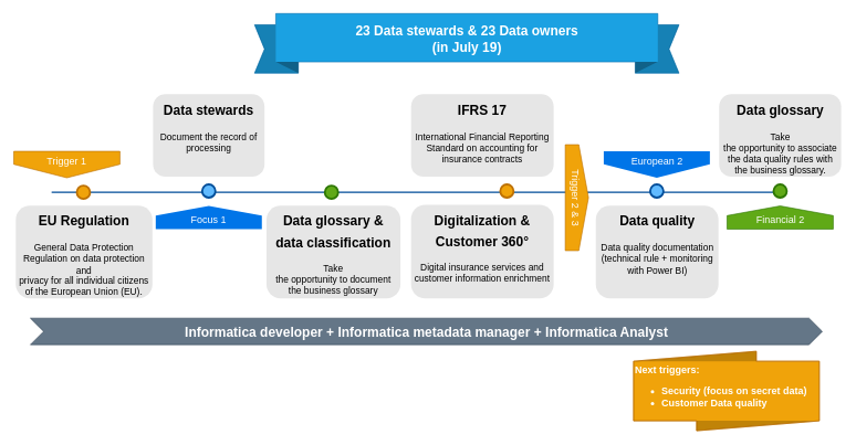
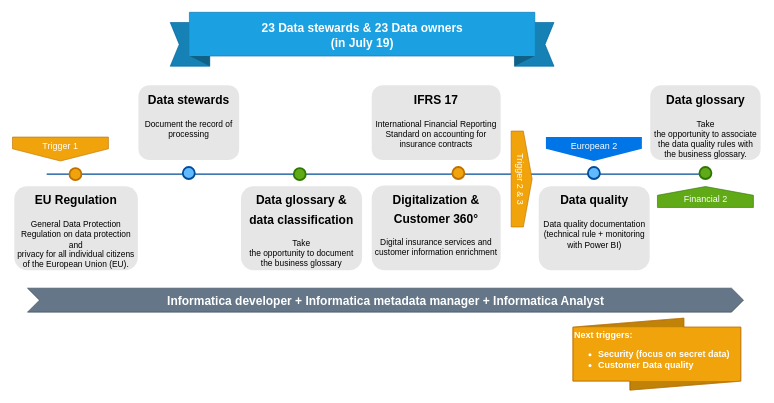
  <mxCell id="0" />
  <mxCell id="1" parent="0" />
  <mxCell id="2" value="&lt;p class=&quot;MsoNormal&quot; style=&quot;font-size: 20px;&quot;&gt;Informatica developer + Informatica metadata manager + Informatica Analyst&lt;/p&gt;" style="html=1;shape=mxgraph.infographic.ribbonSimple;notch1=20;notch2=20;fillColor=#647687;strokeColor=#314354;align=center;verticalAlign=middle;fontColor=#ffffff;fontSize=20;fontStyle=1;" parent="1" vertex="1"><mxGeometry x="45" y="480" width="1194" height="40" as="geometry" /></mxCell>
  <mxCell id="3" value="" style="line;strokeWidth=2;html=1;fillColor=none;fontSize=28;fontColor=#004D99;strokeColor=#004D99;" parent="1" vertex="1"><mxGeometry x="77" y="285" width="1100" height="10" as="geometry" /></mxCell>
  <mxCell id="4" value="Trigger 1" style="shape=offPageConnector;whiteSpace=wrap;html=1;fillColor=#f0a30a;fontSize=15;fontColor=#ffffff;size=0.509;verticalAlign=top;strokeColor=#BD7000;" parent="1" vertex="1"><mxGeometry x="20" y="228" width="160" height="40" as="geometry" /></mxCell>
- <mxCell id="5" value="&lt;span&gt;Focus 1&lt;/span&gt;" style="shape=offPageConnector;whiteSpace=wrap;html=1;fillColor=#0075E8;fontSize=15;fontColor=#FFFFFF;size=0.418;flipV=1;verticalAlign=bottom;strokeColor=none;spacingBottom=4;" parent="1" vertex="1"><mxGeometry x="234" y="310.5" width="160" height="35" as="geometry" /></mxCell>
  <mxCell id="6" value="&lt;span&gt;Trigger 2 &amp;amp; 3&lt;/span&gt;" style="shape=offPageConnector;whiteSpace=wrap;html=1;fillColor=#f0a30a;fontSize=15;fontColor=#ffffff;size=0.418;flipV=1;verticalAlign=bottom;strokeColor=#BD7000;spacingBottom=4;rotation=90;" parent="1" vertex="1"><mxGeometry x="789" y="280.5" width="160" height="35" as="geometry" /></mxCell>
  <mxCell id="7" value="" style="ellipse;whiteSpace=wrap;html=1;fillColor=#f0a30a;fontSize=28;strokeWidth=3;strokeColor=#BD7000;fontColor=#ffffff;" parent="1" vertex="1"><mxGeometry x="115" y="280" width="20" height="20" as="geometry" /></mxCell>
  <mxCell id="8" value="" style="ellipse;whiteSpace=wrap;html=1;fillColor=#61BAFF;fontSize=28;fontColor=#004D99;strokeWidth=3;strokeColor=#004D99;" parent="1" vertex="1"><mxGeometry x="304" y="278" width="20" height="20" as="geometry" /></mxCell>
  <mxCell id="9" value="" style="ellipse;whiteSpace=wrap;html=1;fillColor=#60a917;fontSize=28;strokeWidth=3;strokeColor=#2D7600;fontColor=#ffffff;" parent="1" vertex="1"><mxGeometry x="489" y="280" width="20" height="20" as="geometry" /></mxCell>
  <mxCell id="10" value="" style="ellipse;whiteSpace=wrap;html=1;fillColor=#f0a30a;fontSize=28;strokeWidth=3;strokeColor=#BD7000;fontColor=#ffffff;" parent="1" vertex="1"><mxGeometry x="753.5" y="278" width="20" height="20" as="geometry" /></mxCell>
  <mxCell id="11" value="&lt;h1&gt;&lt;font style=&quot;font-size: 20px&quot;&gt;EU Regulation&lt;/font&gt;&lt;/h1&gt;&lt;h1 style=&quot;font-size: 14px&quot;&gt;&lt;p class=&quot;MsoNormal&quot; style=&quot;font-weight: 400&quot;&gt;General Data Protection Regulation on data protection and&lt;br&gt;privacy for all individual citizens of the European Union (EU).&lt;/p&gt;&lt;/h1&gt;" style="text;html=1;spacing=5;spacingTop=-20;whiteSpace=wrap;overflow=hidden;strokeColor=none;strokeWidth=3;fillColor=#E6E6E6;fontSize=13;fontColor=#000000;align=center;rounded=1;" parent="1" vertex="1"><mxGeometry x="23" y="310" width="206" height="140" as="geometry" /></mxCell>
  <mxCell id="12" value="&lt;h1&gt;&lt;font style=&quot;font-size: 20px&quot;&gt;Data stewards&lt;/font&gt;&lt;/h1&gt;&lt;p&gt;&lt;font style=&quot;font-size: 14px&quot;&gt;Document the record of processing&lt;/font&gt;&lt;/p&gt;" style="text;html=1;spacing=5;spacingTop=-20;whiteSpace=wrap;overflow=hidden;strokeColor=none;strokeWidth=3;fillColor=#E6E6E6;fontSize=13;fontColor=#000000;align=center;rounded=1;" parent="1" vertex="1"><mxGeometry x="230" y="141.5" width="168" height="125" as="geometry" /></mxCell>
  <mxCell id="13" value="&lt;h1&gt;&lt;span style=&quot;font-size: 20px&quot;&gt;Data glossary &amp;amp; data classification&lt;/span&gt;&lt;/h1&gt;&lt;p style=&quot;font-size: 14px&quot;&gt;&lt;span&gt;Take&lt;br&gt;the opportunity to document the business glossary&lt;/span&gt;&lt;br&gt;&lt;/p&gt;" style="text;html=1;spacing=5;spacingTop=-20;whiteSpace=wrap;overflow=hidden;strokeColor=none;strokeWidth=3;fillColor=#E6E6E6;fontSize=13;fontColor=#000000;align=center;rounded=1;" parent="1" vertex="1"><mxGeometry x="401" y="310" width="202" height="140" as="geometry" /></mxCell>
  <mxCell id="14" value="&lt;h1&gt;&lt;font style=&quot;font-size: 20px&quot;&gt;IFRS 17&lt;/font&gt;&lt;/h1&gt;&lt;p class=&quot;MsoNormal&quot;&gt;&lt;font style=&quot;font-size: 14px&quot;&gt;International Financial Reporting Standard on accounting for insurance contracts&lt;/font&gt;&lt;br&gt;&lt;/p&gt;" style="text;html=1;spacing=5;spacingTop=-20;whiteSpace=wrap;overflow=hidden;strokeColor=none;strokeWidth=3;fillColor=#E6E6E6;fontSize=13;fontColor=#000000;align=center;rounded=1;" parent="1" vertex="1"><mxGeometry x="619" y="141.5" width="215" height="125" as="geometry" /></mxCell>
  <mxCell id="15" value="&lt;span&gt;European 2&lt;/span&gt;" style="shape=offPageConnector;whiteSpace=wrap;html=1;fillColor=#0075E8;fontSize=15;fontColor=#FFFFFF;size=0.509;verticalAlign=top;strokeColor=none;" parent="1" vertex="1"><mxGeometry x="909.5" y="228" width="160" height="40" as="geometry" /></mxCell>
  <mxCell id="16" value="&lt;h1&gt;&lt;font style=&quot;font-size: 20px&quot;&gt;Data quality&lt;/font&gt;&lt;/h1&gt;&lt;p&gt;&lt;font style=&quot;font-size: 14px&quot;&gt;Data quality documentation (technical rule + monitoring with Power BI)&lt;/font&gt;&lt;/p&gt;" style="text;html=1;spacing=5;spacingTop=-20;whiteSpace=wrap;overflow=hidden;strokeColor=none;strokeWidth=3;fillColor=#E6E6E6;fontSize=13;fontColor=#000000;align=center;rounded=1;" parent="1" vertex="1"><mxGeometry x="897.5" y="310" width="185" height="140" as="geometry" /></mxCell>
  <mxCell id="17" value="" style="ellipse;whiteSpace=wrap;html=1;fillColor=#61BAFF;fontSize=28;fontColor=#004D99;strokeWidth=3;strokeColor=#004D99;" parent="1" vertex="1"><mxGeometry x="979.5" y="278" width="20" height="20" as="geometry" /></mxCell>
  <mxCell id="18" value="&lt;span&gt;Financial 2&lt;/span&gt;" style="shape=offPageConnector;whiteSpace=wrap;html=1;fillColor=#60a917;fontSize=15;fontColor=#ffffff;size=0.418;flipV=1;verticalAlign=bottom;strokeColor=#2D7600;spacingBottom=4;" parent="1" vertex="1"><mxGeometry x="1095.5" y="310.5" width="160" height="35" as="geometry" /></mxCell>
  <mxCell id="19" value="" style="ellipse;whiteSpace=wrap;html=1;fillColor=#60a917;fontSize=28;fontColor=#ffffff;strokeWidth=3;strokeColor=#2D7600;" parent="1" vertex="1"><mxGeometry x="1165.5" y="278" width="20" height="20" as="geometry" /></mxCell>
  <mxCell id="20" value="&lt;h1&gt;&lt;font style=&quot;font-size: 20px&quot;&gt;Data glossary&lt;/font&gt;&lt;/h1&gt;&lt;p style=&quot;font-size: 14px&quot;&gt;&lt;span&gt;Take&lt;br&gt;the opportunity to associate the data quality rules with the business glossary.&lt;/span&gt;&lt;br&gt;&lt;/p&gt;" style="text;html=1;spacing=5;spacingTop=-20;whiteSpace=wrap;overflow=hidden;strokeColor=none;strokeWidth=3;fillColor=#E6E6E6;fontSize=13;fontColor=#000000;align=center;rounded=1;" parent="1" vertex="1"><mxGeometry x="1083.5" y="141.5" width="184" height="125" as="geometry" /></mxCell>
  <mxCell id="21" value="Next triggers:&lt;br style=&quot;font-size: 15px&quot;&gt;&lt;ul style=&quot;font-size: 15px&quot;&gt;&lt;li style=&quot;font-size: 15px&quot;&gt;Security (focus on secret data)&lt;/li&gt;&lt;li style=&quot;font-size: 15px&quot;&gt;Customer Data quality&lt;/li&gt;&lt;/ul&gt;" style="html=1;shape=mxgraph.infographic.ribbonRolled;dx=185;dy=15;fillColor=#f0a30a;strokeColor=#BD7000;align=left;verticalAlign=middle;fontColor=#ffffff;fontSize=15;fontStyle=1;" parent="1" vertex="1"><mxGeometry x="954.5" y="530" width="280" height="120" as="geometry" /></mxCell>
- <mxCell id="22" value="&lt;font style=&quot;font-size: 20px;&quot;&gt;23 Data stewards &amp;amp; 23 Data owners &lt;br style=&quot;font-size: 20px;&quot;&gt;(in July 19)&lt;/font&gt;" style="html=1;shape=mxgraph.infographic.banner;dx=32;dy=17;notch=15;fillColor=#1ba1e2;strokeColor=#006EAF;align=center;verticalAlign=middle;fontSize=20;fontStyle=1;spacingBottom=15;fontColor=#ffffff;" parent="1" vertex="1"><mxGeometry x="383" y="20" width="640" height="90" as="geometry" /></mxCell>
+ <mxCell id="22" value="&lt;font style=&quot;font-size: 20px;&quot;&gt;23 Data stewards &amp;amp; 23 Data owners &lt;br style=&quot;font-size: 20px;&quot;&gt;(in July 19)&lt;/font&gt;" style="html=1;shape=mxgraph.infographic.banner;dx=32;dy=17;notch=15;fillColor=#1ba1e2;strokeColor=#006EAF;align=center;verticalAlign=middle;fontSize=20;fontStyle=1;spacingBottom=15;fontColor=#ffffff;" parent="1" vertex="1"><mxGeometry x="283" y="20" width="640" height="90" as="geometry" /></mxCell>
  <mxCell id="23" value="&lt;h1&gt;&lt;font style=&quot;font-size: 20px&quot;&gt;Digitalization &amp;amp; Customer 360°&lt;/font&gt;&lt;/h1&gt;&lt;p class=&quot;MsoNormal&quot;&gt;&lt;font style=&quot;font-size: 14px&quot;&gt;Digital insurance services and customer information enrichment&lt;/font&gt;&lt;/p&gt;" style="text;html=1;spacing=5;spacingTop=-20;whiteSpace=wrap;overflow=hidden;strokeColor=none;strokeWidth=3;fillColor=#E6E6E6;fontSize=13;fontColor=#000000;align=center;rounded=1;" vertex="1" parent="1"><mxGeometry x="619" y="309" width="215" height="141" as="geometry" /></mxCell>
